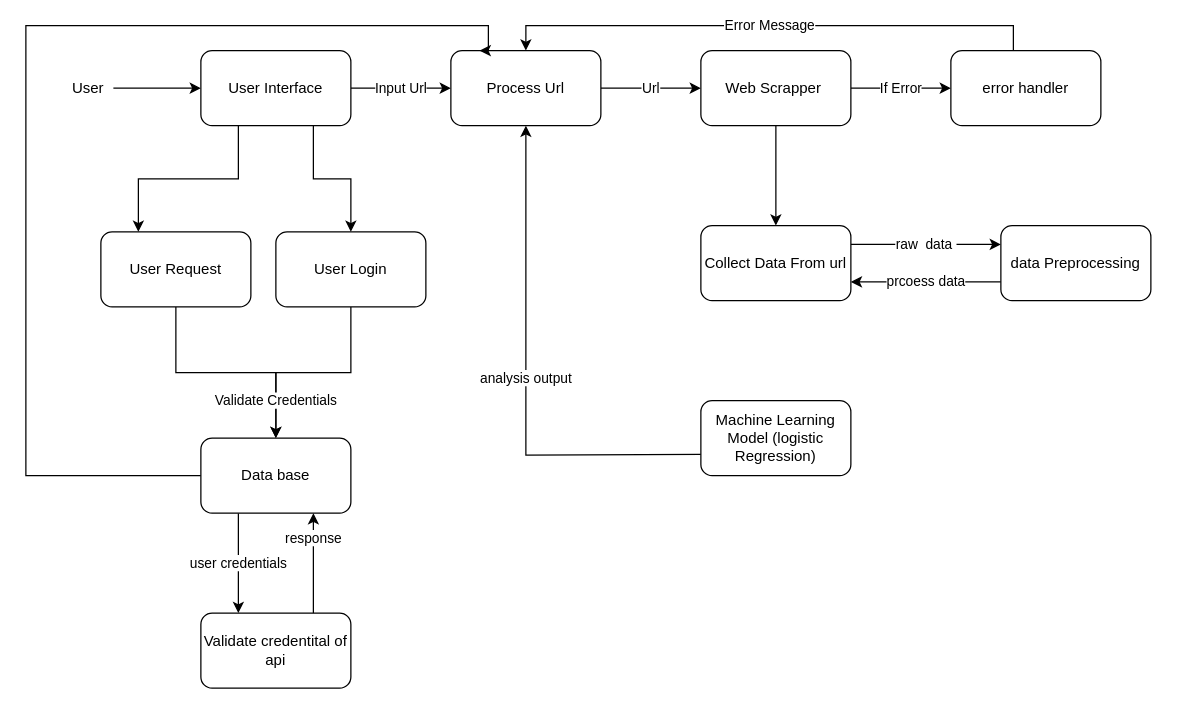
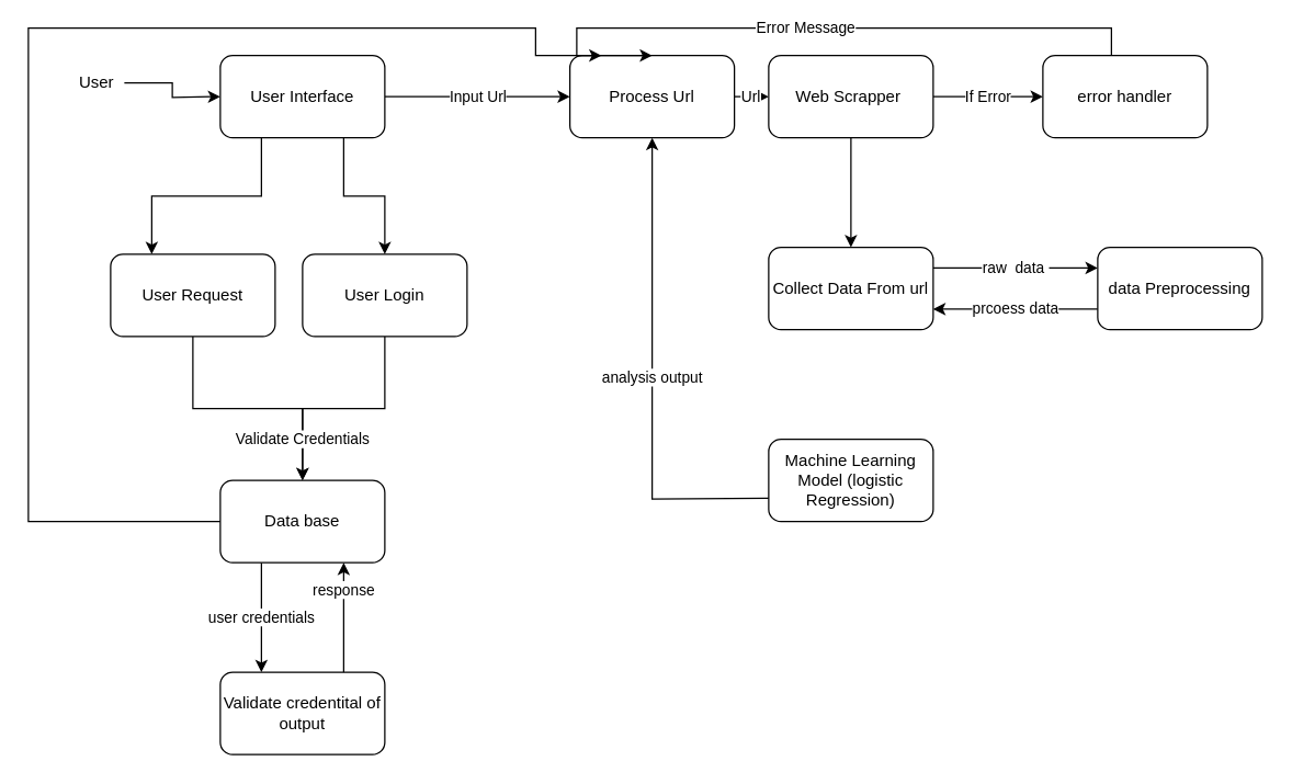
  <mxCell id="0" />
  <mxCell id="1" parent="0" />
  <mxCell id="2" value="" style="edgeStyle=orthogonalEdgeStyle;rounded=0;orthogonalLoop=1;jettySize=auto;html=1;" parent="1" source="3" edge="1"><mxGeometry relative="1" as="geometry"><mxPoint x="160" y="70" as="targetPoint" /></mxGeometry></mxCell>
- <mxCell id="3" value="User" style="text;html=1;strokeColor=none;fillColor=none;align=center;verticalAlign=middle;whiteSpace=wrap;rounded=0;" parent="1" vertex="1"><mxGeometry x="50" y="60" width="40" height="20" as="geometry" /></mxCell>
+ <mxCell id="3" value="User" style="text;html=1;strokeColor=none;fillColor=none;align=center;verticalAlign=middle;whiteSpace=wrap;rounded=0;" parent="1" vertex="1"><mxGeometry x="50" y="50" width="40" height="20" as="geometry" /></mxCell>
  <mxCell id="4" value="Input Url" style="edgeStyle=orthogonalEdgeStyle;rounded=0;orthogonalLoop=1;jettySize=auto;html=1;" parent="1" source="7" target="13" edge="1"><mxGeometry relative="1" as="geometry"><Array as="points"><mxPoint x="330" y="70" /><mxPoint x="330" y="70" /></Array></mxGeometry></mxCell>
  <mxCell id="5" value="" style="edgeStyle=orthogonalEdgeStyle;rounded=0;orthogonalLoop=1;jettySize=auto;html=1;exitX=0.25;exitY=1;exitDx=0;exitDy=0;entryX=0.25;entryY=0;entryDx=0;entryDy=0;" parent="1" source="7" target="11" edge="1"><mxGeometry relative="1" as="geometry" /></mxCell>
  <mxCell id="6" value="" style="edgeStyle=orthogonalEdgeStyle;rounded=0;orthogonalLoop=1;jettySize=auto;html=1;exitX=0.75;exitY=1;exitDx=0;exitDy=0;" parent="1" source="7" target="9" edge="1"><mxGeometry relative="1" as="geometry" /></mxCell>
  <mxCell id="7" value="User Interface" style="rounded=1;whiteSpace=wrap;html=1;" parent="1" vertex="1"><mxGeometry x="160" y="40" width="120" height="60" as="geometry" /></mxCell>
  <mxCell id="8" value="" style="edgeStyle=orthogonalEdgeStyle;rounded=0;orthogonalLoop=1;jettySize=auto;html=1;entryX=0.5;entryY=0;entryDx=0;entryDy=0;" parent="1" source="9" target="27" edge="1"><mxGeometry relative="1" as="geometry"><mxPoint x="280" y="330" as="targetPoint" /></mxGeometry></mxCell>
  <mxCell id="9" value="User Login" style="rounded=1;whiteSpace=wrap;html=1;" parent="1" vertex="1"><mxGeometry x="220" y="185" width="120" height="60" as="geometry" /></mxCell>
  <mxCell id="10" value="Validate Credentials" style="edgeStyle=orthogonalEdgeStyle;rounded=0;orthogonalLoop=1;jettySize=auto;html=1;" parent="1" source="11" target="27" edge="1"><mxGeometry x="0.676" relative="1" as="geometry"><mxPoint as="offset" /></mxGeometry></mxCell>
  <mxCell id="11" value="User Request" style="rounded=1;whiteSpace=wrap;html=1;" parent="1" vertex="1"><mxGeometry x="80" y="185" width="120" height="60" as="geometry" /></mxCell>
  <mxCell id="12" value="Url" style="edgeStyle=orthogonalEdgeStyle;rounded=0;orthogonalLoop=1;jettySize=auto;html=1;" parent="1" source="13" target="16" edge="1"><mxGeometry relative="1" as="geometry" /></mxCell>
- <mxCell id="13" value="Process Url" style="rounded=1;whiteSpace=wrap;html=1;" parent="1" vertex="1"><mxGeometry x="360" y="40" width="120" height="60" as="geometry" /></mxCell>
+ <mxCell id="13" value="Process Url" style="rounded=1;whiteSpace=wrap;html=1;" parent="1" vertex="1"><mxGeometry x="415" y="40" width="120" height="60" as="geometry" /></mxCell>
  <mxCell id="14" value="" style="edgeStyle=orthogonalEdgeStyle;rounded=0;orthogonalLoop=1;jettySize=auto;html=1;" parent="1" source="16" target="20" edge="1"><mxGeometry relative="1" as="geometry" /></mxCell>
  <mxCell id="15" value="If Error" style="edgeStyle=orthogonalEdgeStyle;rounded=0;orthogonalLoop=1;jettySize=auto;html=1;" parent="1" source="16" target="18" edge="1"><mxGeometry relative="1" as="geometry" /></mxCell>
  <mxCell id="16" value="Web Scrapper&amp;nbsp;" style="rounded=1;whiteSpace=wrap;html=1;" parent="1" vertex="1"><mxGeometry x="560" y="40" width="120" height="60" as="geometry" /></mxCell>
  <mxCell id="17" value="Error Message" style="edgeStyle=orthogonalEdgeStyle;rounded=0;orthogonalLoop=1;jettySize=auto;html=1;entryX=0.5;entryY=0;entryDx=0;entryDy=0;" parent="1" source="18" target="13" edge="1"><mxGeometry relative="1" as="geometry"><mxPoint x="810" y="0" as="targetPoint" /><Array as="points"><mxPoint x="810" y="20" /><mxPoint x="420" y="20" /></Array></mxGeometry></mxCell>
  <mxCell id="18" value="error handler" style="rounded=1;whiteSpace=wrap;html=1;" parent="1" vertex="1"><mxGeometry x="760" y="40" width="120" height="60" as="geometry" /></mxCell>
  <mxCell id="19" value="raw&amp;nbsp; data&amp;nbsp;" style="edgeStyle=orthogonalEdgeStyle;rounded=0;orthogonalLoop=1;jettySize=auto;html=1;exitX=1;exitY=0.25;exitDx=0;exitDy=0;entryX=0;entryY=0.25;entryDx=0;entryDy=0;" parent="1" source="20" target="22" edge="1"><mxGeometry relative="1" as="geometry" /></mxCell>
  <mxCell id="20" value="Collect Data From url" style="rounded=1;whiteSpace=wrap;html=1;" parent="1" vertex="1"><mxGeometry x="560" y="180" width="120" height="60" as="geometry" /></mxCell>
  <mxCell id="21" value="prcoess data" style="edgeStyle=orthogonalEdgeStyle;rounded=0;orthogonalLoop=1;jettySize=auto;html=1;exitX=0;exitY=0.75;exitDx=0;exitDy=0;entryX=1;entryY=0.75;entryDx=0;entryDy=0;" parent="1" source="22" target="20" edge="1"><mxGeometry relative="1" as="geometry" /></mxCell>
  <mxCell id="22" value="data Preprocessing" style="rounded=1;whiteSpace=wrap;html=1;" parent="1" vertex="1"><mxGeometry x="800" y="180" width="120" height="60" as="geometry" /></mxCell>
  <mxCell id="23" value="analysis output" style="edgeStyle=orthogonalEdgeStyle;rounded=0;orthogonalLoop=1;jettySize=auto;html=1;entryX=0.5;entryY=1;entryDx=0;entryDy=0;" parent="1" target="13" edge="1"><mxGeometry relative="1" as="geometry"><mxPoint x="560" y="363" as="sourcePoint" /><mxPoint x="414" y="112" as="targetPoint" /></mxGeometry></mxCell>
  <mxCell id="24" value="Machine Learning Model (logistic Regression)" style="rounded=1;whiteSpace=wrap;html=1;" parent="1" vertex="1"><mxGeometry x="560" y="320" width="120" height="60" as="geometry" /></mxCell>
  <mxCell id="25" value="" style="edgeStyle=orthogonalEdgeStyle;rounded=0;orthogonalLoop=1;jettySize=auto;html=1;exitX=0;exitY=0.5;exitDx=0;exitDy=0;entryX=0.192;entryY=0;entryDx=0;entryDy=0;entryPerimeter=0;" parent="1" source="27" target="13" edge="1"><mxGeometry relative="1" as="geometry"><mxPoint x="160" y="410" as="sourcePoint" /><mxPoint x="381" y="29" as="targetPoint" /><Array as="points"><mxPoint x="20" y="380" /><mxPoint x="20" y="20" /><mxPoint x="390" y="20" /><mxPoint x="390" y="40" /></Array></mxGeometry></mxCell>
  <mxCell id="26" value="user credentials" style="edgeStyle=orthogonalEdgeStyle;rounded=0;orthogonalLoop=1;jettySize=auto;html=1;exitX=0.25;exitY=1;exitDx=0;exitDy=0;entryX=0.25;entryY=0;entryDx=0;entryDy=0;" parent="1" source="27" target="29" edge="1"><mxGeometry relative="1" as="geometry" /></mxCell>
  <mxCell id="27" value="Data base" style="rounded=1;whiteSpace=wrap;html=1;" parent="1" vertex="1"><mxGeometry x="160" y="350" width="120" height="60" as="geometry" /></mxCell>
  <mxCell id="28" value="response" style="edgeStyle=orthogonalEdgeStyle;rounded=0;orthogonalLoop=1;jettySize=auto;html=1;exitX=0.75;exitY=0;exitDx=0;exitDy=0;entryX=0.75;entryY=1;entryDx=0;entryDy=0;" parent="1" source="29" target="27" edge="1"><mxGeometry x="0.5" relative="1" as="geometry"><mxPoint as="offset" /></mxGeometry></mxCell>
- <mxCell id="29" value="Validate credentital of api" style="rounded=1;whiteSpace=wrap;html=1;" parent="1" vertex="1"><mxGeometry x="160" y="490" width="120" height="60" as="geometry" /></mxCell>
+ <mxCell id="29" value="Validate credentital of output" style="rounded=1;whiteSpace=wrap;html=1;" parent="1" vertex="1"><mxGeometry x="160" y="490" width="120" height="60" as="geometry" /></mxCell>
